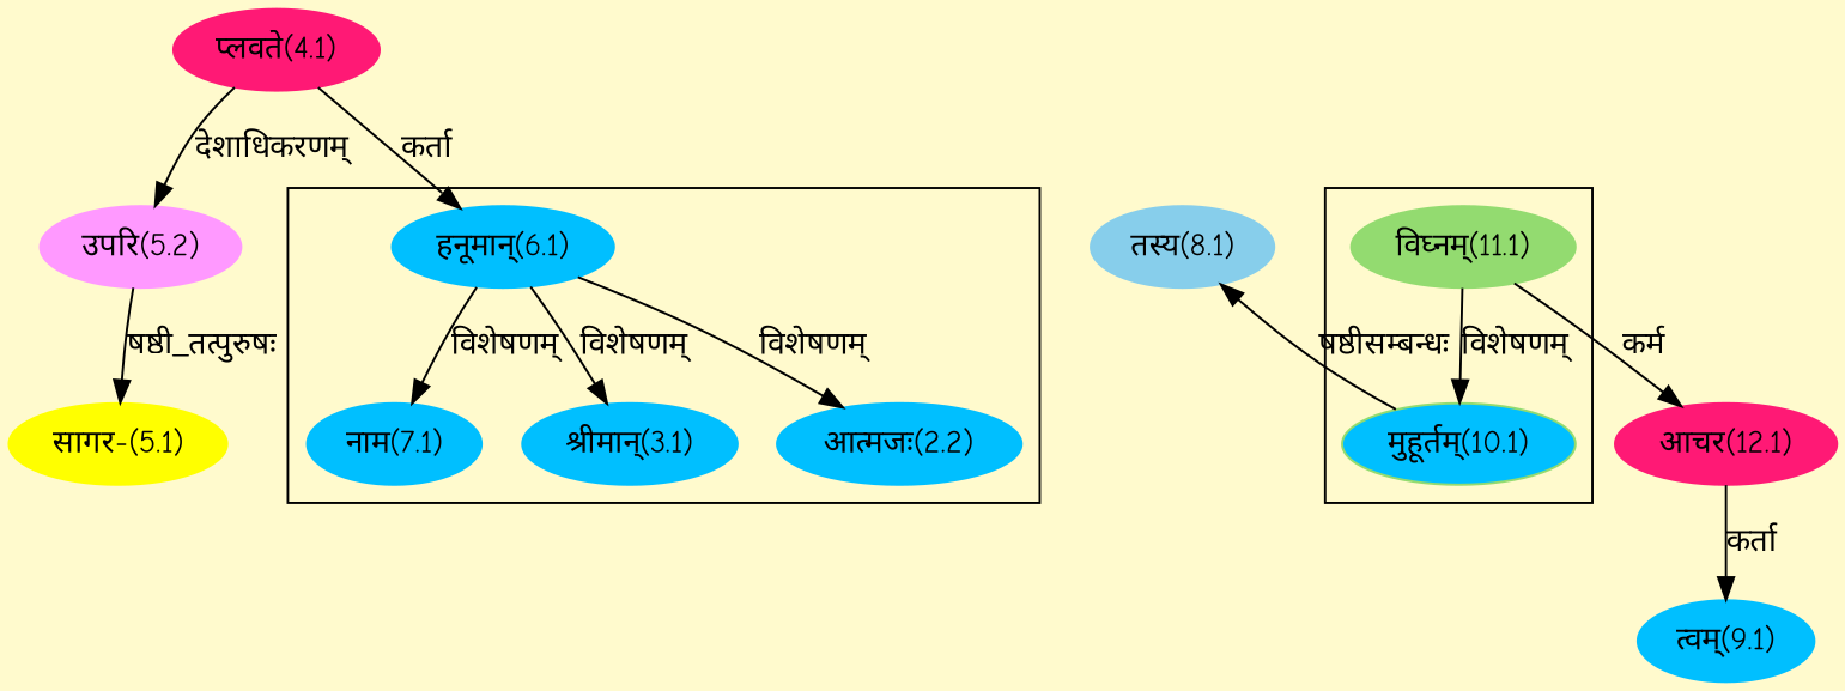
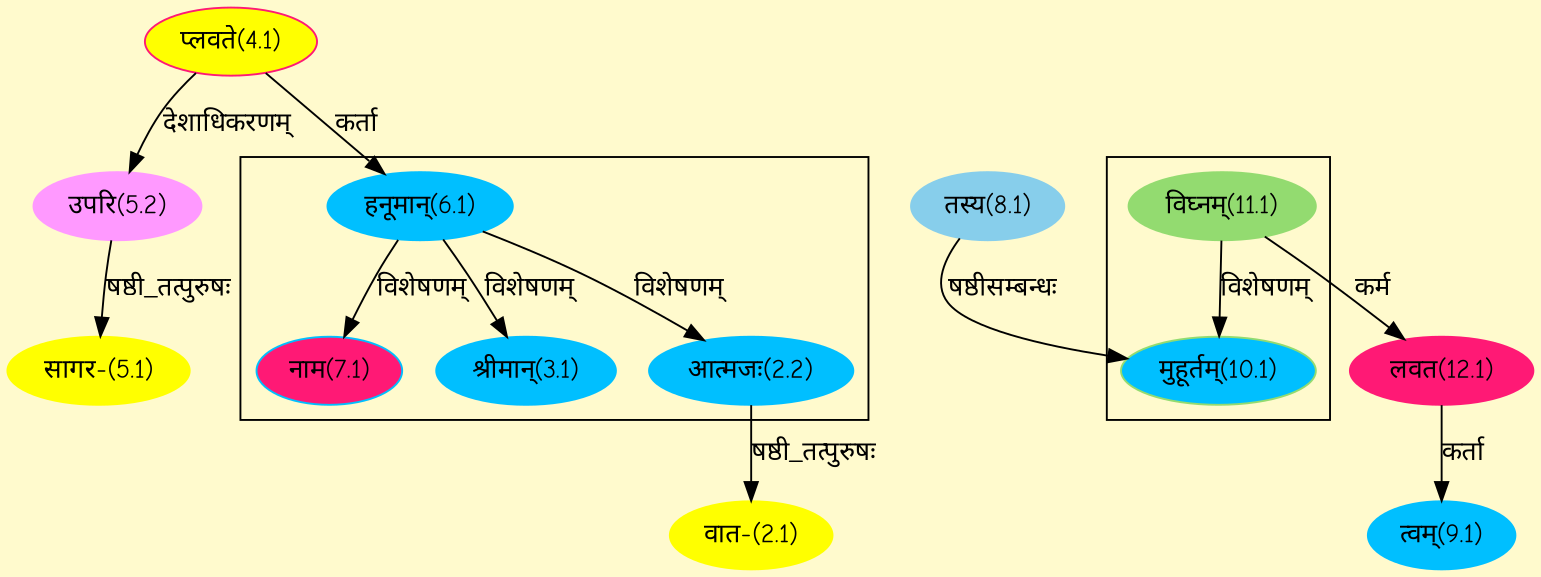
  digraph {
    bgcolor=lemonchiffon1
    compound=true
    fontname="Comic Neue"
    rankdir=BT
    node [color="#00BFFF" fontname="Comic Neue" style=filled]
    edge [dir=back fontname="Comic Neue"]
    n1 [label="हनूमान्(6.1)"]
    n2 [label="आत्मजः(2.2)"]
    n3 [label="श्रीमान्(3.1)"]
-   n4 [label="नाम(7.1)"]
+   n4 [label="नाम(7.1)" fillcolor="#FF1975"]
    n5 [color="#93DB70" fillcolor="#00BFFF" label="मुहूर्तम्(10.1)"]
    n6 [color="#93DB70" label="विघ्नम्(11.1)"]
-   n7 [color="#FF1975" label="प्लवते(4.1)"]
-   n8 [color="#FF1975" label="आचर(12.1)"]
+   n7 [color="#FF1975" label="प्लवते(4.1)" fillcolor="#FFFF00"]
+   n8 [color="#FF1975" label="लवत(12.1)"]
+   n9 [color="#FFFF00" label="वात-(2.1)"]
    n10 [color="#FFFF00" label="सागर-(5.1)"]
    n11 [color="#FF99FF" label="उपरि(5.2)"]
    n12 [color="#87CEEB" label="तस्य(8.1)"]
    n13 [label="त्वम्(9.1)"]
    subgraph cluster_1 {
      n1
      n2
      n3
      n4
    }
    subgraph cluster_2 {
      n5
      n6
    }
    n1 -> n7 [label="कर्ता"]
    n2 -> n1 [label="विशेषणम्"]
    n3 -> n1 [label="विशेषणम्"]
    n4 -> n1 [label="विशेषणम्"]
    n5 -> n6 [label="विशेषणम्"]
    n8 -> n6 [label="कर्म"]
+   n9 -> n2 [label="षष्ठी_तत्पुरुषः"]
    n10 -> n11 [label="षष्ठी_तत्पुरुषः"]
    n11 -> n7 [label="देशाधिकरणम्"]
-   n12 -> n5 [label="षष्ठीसम्बन्धः"]
+   n5 -> n12 [label="षष्ठीसम्बन्धः"]
    n13 -> n8 [label="कर्ता"]
  }
